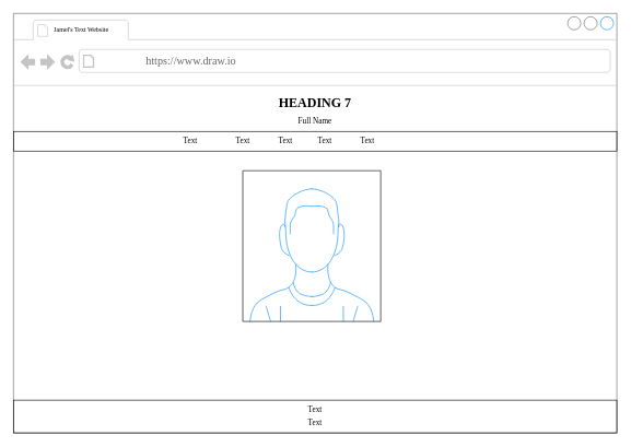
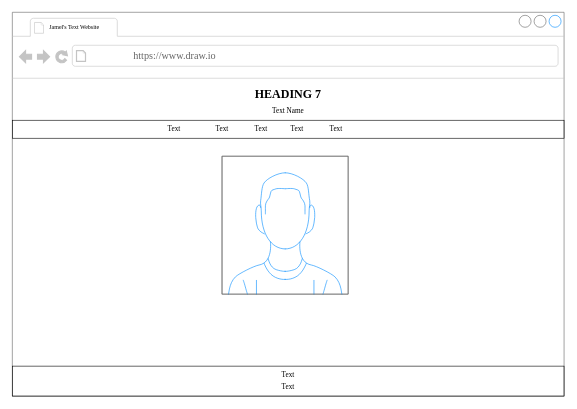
  <mxCell id="0" />
  <mxCell id="1" parent="0" />
  <mxCell id="2" value="" style="strokeWidth=1;shadow=0;dashed=0;align=center;html=1;shape=mxgraph.mockup.containers.browserWindow;rSize=0;strokeColor=#666666;strokeColor2=#008cff;strokeColor3=#c4c4c4;mainText=,;recursiveResize=0;fontFamily=Times New Roman;fillColor=none;" vertex="1" parent="1"><mxGeometry x="20" y="20" width="920" height="640" as="geometry" /></mxCell>
  <mxCell id="3" value="https://www.draw.io" style="strokeWidth=1;shadow=0;dashed=0;align=center;html=1;shape=mxgraph.mockup.containers.anchor;rSize=0;fontSize=17;fontColor=#666666;align=left;fontFamily=Times New Roman;" vertex="1" parent="2"><mxGeometry x="200" y="60" width="250" height="26" as="geometry" /></mxCell>
  <mxCell id="4" value="Jamel's Text Website" style="text;html=1;strokeColor=none;fillColor=none;align=left;verticalAlign=middle;whiteSpace=wrap;rounded=0;fontFamily=Times New Roman;fontSize=10;" vertex="1" parent="2"><mxGeometry x="60" y="10" width="120" height="30" as="geometry" /></mxCell>
  <mxCell id="5" value="&lt;h1&gt;HEADING 7&lt;/h1&gt;" style="text;html=1;strokeColor=none;fillColor=none;align=center;verticalAlign=middle;whiteSpace=wrap;rounded=0;fontFamily=Times New Roman;fontSize=10;" vertex="1" parent="2"><mxGeometry y="110" width="920" height="50" as="geometry" /></mxCell>
- <mxCell id="6" value="&lt;span style=&quot;font-size: 12px;&quot;&gt;Full Name&lt;/span&gt;" style="text;html=1;strokeColor=none;fillColor=none;align=center;verticalAlign=middle;whiteSpace=wrap;rounded=0;fontFamily=Times New Roman;fontSize=10;" vertex="1" parent="2"><mxGeometry y="150" width="920" height="30" as="geometry" /></mxCell>
+ <mxCell id="6" value="&lt;span style=&quot;font-size: 12px;&quot;&gt;Text Name&lt;/span&gt;" style="text;html=1;strokeColor=none;fillColor=none;align=center;verticalAlign=middle;whiteSpace=wrap;rounded=0;fontFamily=Times New Roman;fontSize=10;" vertex="1" parent="2"><mxGeometry y="150" width="920" height="30" as="geometry" /></mxCell>
  <mxCell id="7" value="Text" style="text;html=1;strokeColor=none;fillColor=none;align=center;verticalAlign=middle;whiteSpace=wrap;rounded=0;fontFamily=Times New Roman;fontSize=12;" vertex="1" parent="2"><mxGeometry x="240" y="180" width="60" height="30" as="geometry" /></mxCell>
  <mxCell id="8" value="" style="rounded=0;whiteSpace=wrap;html=1;fontFamily=Times New Roman;fontSize=12;fillColor=none;" vertex="1" parent="2"><mxGeometry y="180" width="920" height="30" as="geometry" /></mxCell>
  <mxCell id="9" value="Text" style="text;html=1;strokeColor=none;fillColor=none;align=center;verticalAlign=middle;whiteSpace=wrap;rounded=0;fontFamily=Times New Roman;fontSize=12;" vertex="1" parent="2"><mxGeometry x="320" y="180" width="60" height="30" as="geometry" /></mxCell>
  <mxCell id="10" value="Text" style="text;html=1;strokeColor=none;fillColor=none;align=center;verticalAlign=middle;whiteSpace=wrap;rounded=0;fontFamily=Times New Roman;fontSize=12;" vertex="1" parent="2"><mxGeometry x="385" y="180" width="60" height="30" as="geometry" /></mxCell>
  <mxCell id="11" value="Text" style="text;html=1;strokeColor=none;fillColor=none;align=center;verticalAlign=middle;whiteSpace=wrap;rounded=0;fontFamily=Times New Roman;fontSize=12;" vertex="1" parent="2"><mxGeometry x="445" y="180" width="60" height="30" as="geometry" /></mxCell>
  <mxCell id="12" value="Text" style="text;html=1;strokeColor=none;fillColor=none;align=center;verticalAlign=middle;whiteSpace=wrap;rounded=0;fontFamily=Times New Roman;fontSize=12;" vertex="1" parent="2"><mxGeometry x="510" y="180" width="60" height="30" as="geometry" /></mxCell>
  <mxCell id="13" value="" style="rounded=0;whiteSpace=wrap;html=1;fontFamily=Times New Roman;fontSize=12;fillColor=none;" vertex="1" parent="2"><mxGeometry y="590" width="920" height="50" as="geometry" /></mxCell>
  <mxCell id="14" value="Text" style="text;html=1;strokeColor=none;fillColor=none;align=center;verticalAlign=middle;whiteSpace=wrap;rounded=0;fontFamily=Times New Roman;fontSize=12;" vertex="1" parent="2"><mxGeometry x="430" y="590" width="60" height="30" as="geometry" /></mxCell>
  <mxCell id="15" value="" style="verticalLabelPosition=bottom;shadow=0;dashed=0;align=center;html=1;verticalAlign=top;strokeWidth=1;shape=mxgraph.mockup.containers.userMale;strokeColor=#666666;strokeColor2=#008cff;fontFamily=Times New Roman;fontSize=12;fillColor=none;" vertex="1" parent="2"><mxGeometry x="350" y="240" width="210" height="230" as="geometry" /></mxCell>
  <mxCell id="16" value="Text" style="text;html=1;strokeColor=none;fillColor=none;align=center;verticalAlign=middle;whiteSpace=wrap;rounded=0;fontFamily=Times New Roman;fontSize=12;" vertex="1" parent="2"><mxGeometry x="430" y="610" width="60" height="30" as="geometry" /></mxCell>
